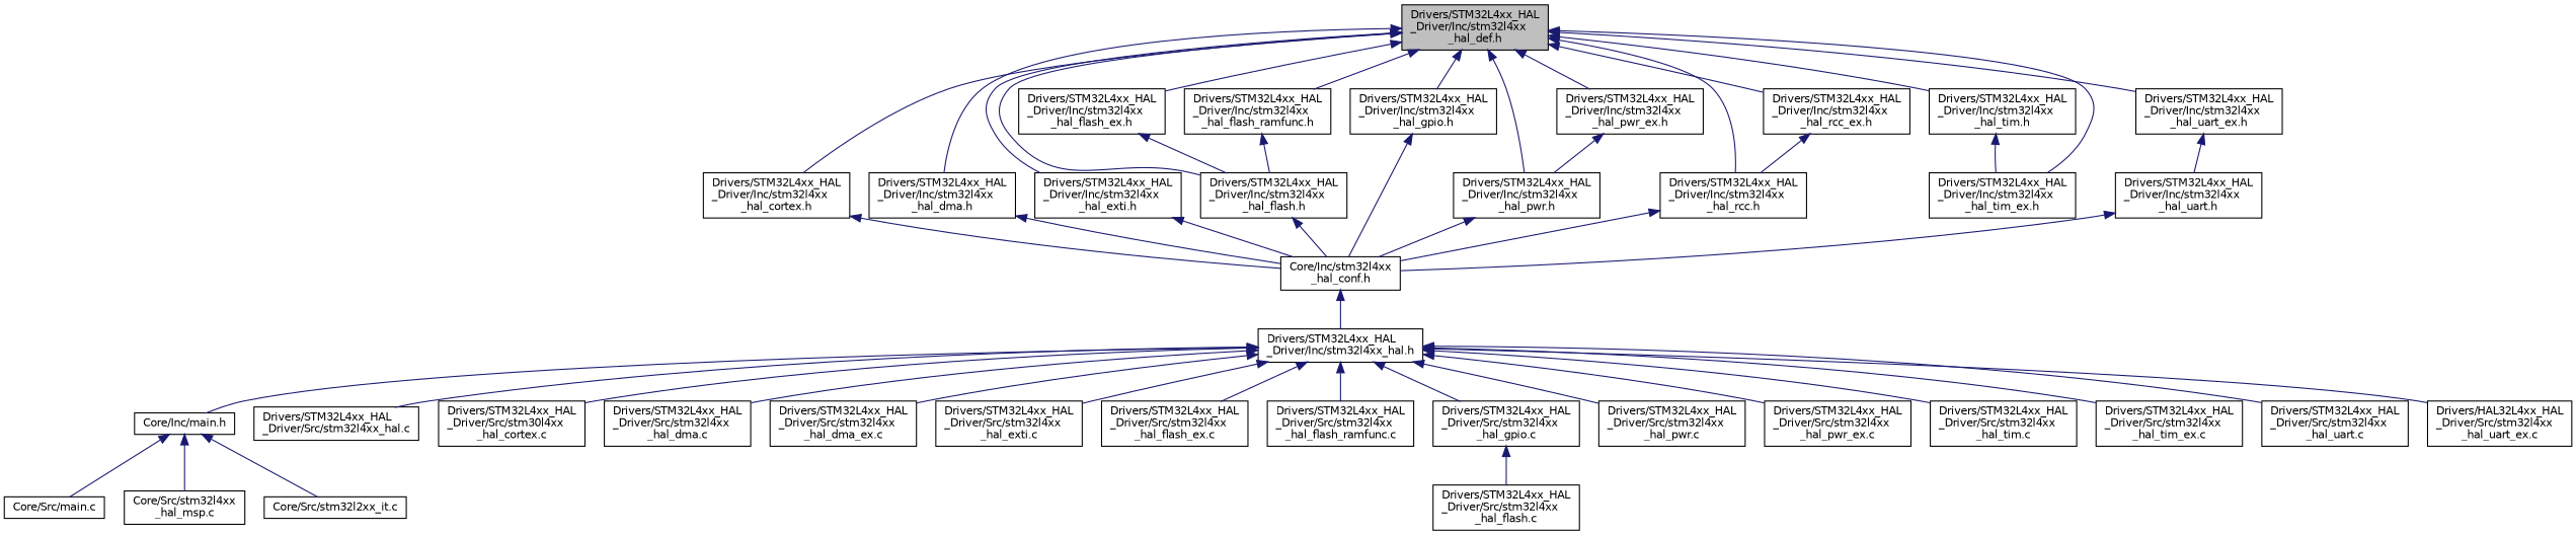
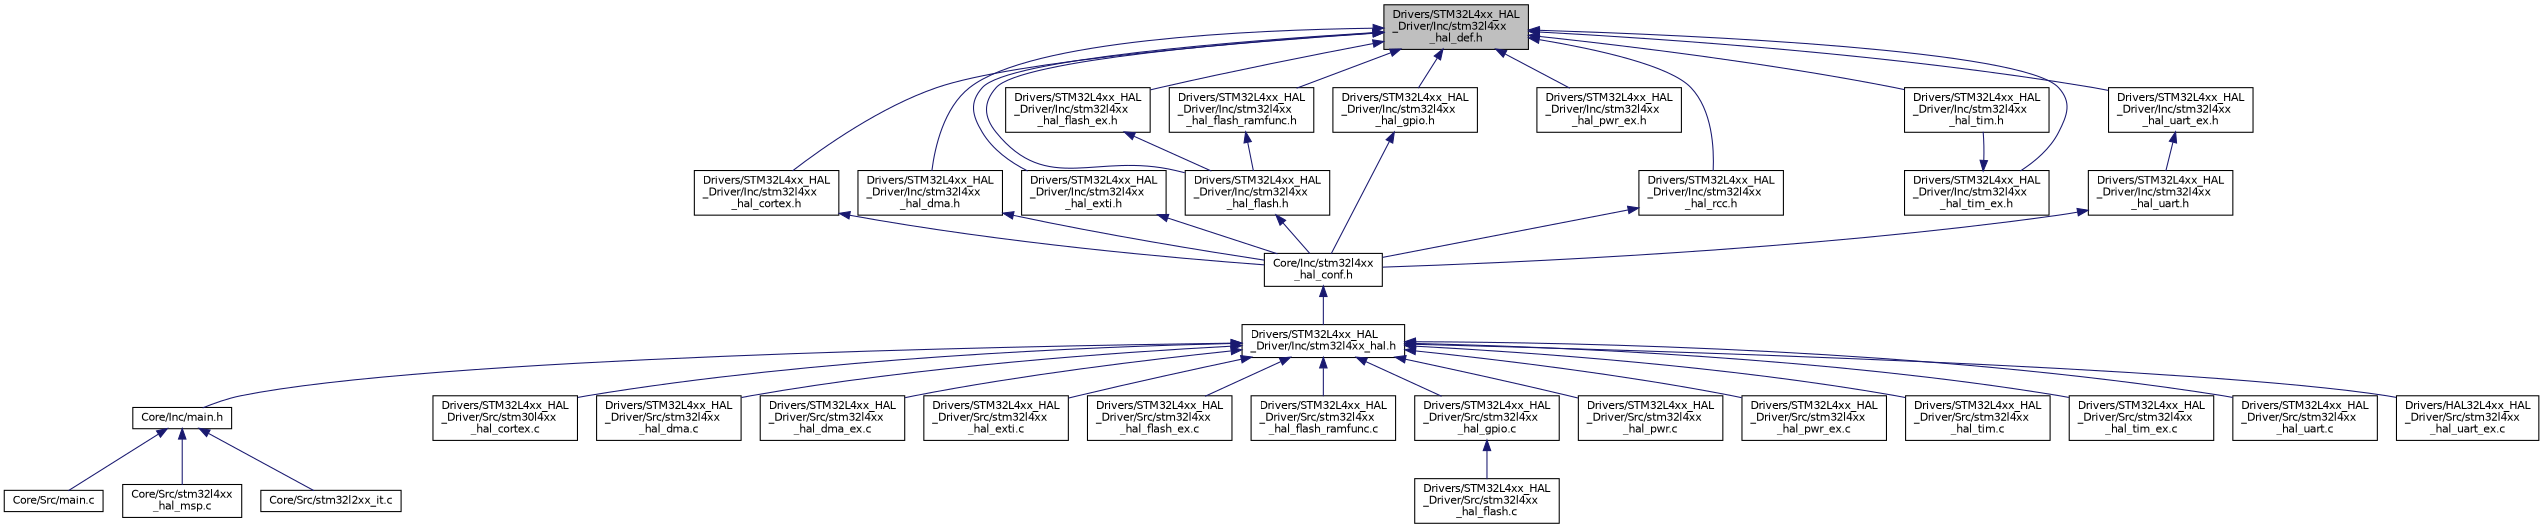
  digraph {
    fontname="DejaVu Sans"
    node [color=black fillcolor=white fontname="DejaVu Sans" fontsize=10 shape=record style=filled]
    edge [color=midnightblue dir=back fontname="DejaVu Sans" fontsize=10 labelfontname=Helvetica labelfontsize=10 style=solid]
    n1 [fillcolor=grey75 fontcolor=black height=0.2 label="Drivers/STM32L4xx_HAL\l_Driver/Inc/stm32l4xx\l_hal_def.h" width=0.4]
    n2 [height=0.2 label="Drivers/STM32L4xx_HAL\l_Driver/Inc/stm32l4xx\l_hal_cortex.h" width=0.4]
    n3 [height=0.2 label="Drivers/STM32L4xx_HAL\l_Driver/Inc/stm32l4xx\l_hal_dma.h" width=0.4]
    n4 [height=0.2 label="Drivers/STM32L4xx_HAL\l_Driver/Inc/stm32l4xx\l_hal_exti.h" width=0.4]
    n5 [height=0.2 label="Drivers/STM32L4xx_HAL\l_Driver/Inc/stm32l4xx\l_hal_flash.h" width=0.4]
    n6 [height=0.2 label="Drivers/STM32L4xx_HAL\l_Driver/Inc/stm32l4xx\l_hal_flash_ex.h" width=0.4]
    n7 [height=0.2 label="Drivers/STM32L4xx_HAL\l_Driver/Inc/stm32l4xx\l_hal_flash_ramfunc.h" width=0.4]
    n8 [height=0.2 label="Drivers/STM32L4xx_HAL\l_Driver/Inc/stm32l4xx\l_hal_gpio.h" width=0.4]
-   n9 [height=0.2 label="Drivers/STM32L4xx_HAL\l_Driver/Inc/stm32l4xx\l_hal_pwr.h" width=0.4]
    n10 [height=0.2 label="Drivers/STM32L4xx_HAL\l_Driver/Inc/stm32l4xx\l_hal_pwr_ex.h" width=0.4]
    n11 [height=0.2 label="Drivers/STM32L4xx_HAL\l_Driver/Inc/stm32l4xx\l_hal_rcc.h" width=0.4]
-   n12 [height=0.2 label="Drivers/STM32L4xx_HAL\l_Driver/Inc/stm32l4xx\l_hal_rcc_ex.h" width=0.4]
    n13 [height=0.2 label="Drivers/STM32L4xx_HAL\l_Driver/Inc/stm32l4xx\l_hal_tim.h" width=0.4]
    n14 [height=0.2 label="Drivers/STM32L4xx_HAL\l_Driver/Inc/stm32l4xx\l_hal_tim_ex.h" width=0.4]
    n15 [height=0.2 label="Drivers/STM32L4xx_HAL\l_Driver/Inc/stm32l4xx\l_hal_uart_ex.h" width=0.4]
    n16 [height=0.2 label="Core/Inc/stm32l4xx\l_hal_conf.h" width=0.4]
    n17 [height=0.2 label="Drivers/STM32L4xx_HAL\l_Driver/Inc/stm32l4xx\l_hal_uart.h" width=0.4]
    n18 [height=0.2 label="Drivers/STM32L4xx_HAL\l_Driver/Inc/stm32l4xx_hal.h" width=0.4]
    n19 [height=0.2 label="Core/Inc/main.h" width=0.4]
-   n20 [height=0.2 label="Drivers/STM32L4xx_HAL\l_Driver/Src/stm32l4xx_hal.c" width=0.4]
    n21 [height=0.2 label="Drivers/STM32L4xx_HAL\l_Driver/Src/stm30l4xx\l_hal_cortex.c" width=0.4]
    n22 [height=0.2 label="Drivers/STM32L4xx_HAL\l_Driver/Src/stm32l4xx\l_hal_dma.c" width=0.4]
    n23 [height=0.2 label="Drivers/STM32L4xx_HAL\l_Driver/Src/stm32l4xx\l_hal_dma_ex.c" width=0.4]
    n24 [height=0.2 label="Drivers/STM32L4xx_HAL\l_Driver/Src/stm32l4xx\l_hal_exti.c" width=0.4]
    n25 [height=0.2 label="Drivers/STM32L4xx_HAL\l_Driver/Src/stm32l4xx\l_hal_flash_ex.c" width=0.4]
    n26 [height=0.2 label="Drivers/STM32L4xx_HAL\l_Driver/Src/stm32l4xx\l_hal_flash_ramfunc.c" width=0.4]
    n27 [height=0.2 label="Drivers/STM32L4xx_HAL\l_Driver/Src/stm32l4xx\l_hal_gpio.c" width=0.4]
    n28 [height=0.2 label="Drivers/STM32L4xx_HAL\l_Driver/Src/stm32l4xx\l_hal_pwr.c" width=0.4]
    n29 [height=0.2 label="Drivers/STM32L4xx_HAL\l_Driver/Src/stm32l4xx\l_hal_pwr_ex.c" width=0.4]
    n30 [height=0.2 label="Drivers/STM32L4xx_HAL\l_Driver/Src/stm32l4xx\l_hal_tim.c" width=0.4]
    n31 [height=0.2 label="Drivers/STM32L4xx_HAL\l_Driver/Src/stm32l4xx\l_hal_tim_ex.c" width=0.4]
    n32 [height=0.2 label="Drivers/STM32L4xx_HAL\l_Driver/Src/stm32l4xx\l_hal_uart.c" width=0.4]
    n33 [height=0.2 label="Drivers/HAL32L4xx_HAL\l_Driver/Src/stm32l4xx\l_hal_uart_ex.c" width=0.4]
    n34 [height=0.2 label="Core/Src/main.c" width=0.4]
    n35 [height=0.2 label="Core/Src/stm32l4xx\l_hal_msp.c" width=0.4]
    n36 [height=0.2 label="Core/Src/stm32l2xx_it.c" width=0.4]
    n37 [height=0.2 label="Drivers/STM32L4xx_HAL\l_Driver/Src/stm32l4xx\l_hal_flash.c" width=0.4]
    n1 -> n2
    n1 -> n3
    n1 -> n4
    n1 -> n5
    n1 -> n6
    n1 -> n7
    n1 -> n8
-   n1 -> n9
    n1 -> n10
    n1 -> n11
-   n1 -> n12
    n1 -> n13
    n1 -> n14
    n1 -> n15
    n2 -> n16
    n3 -> n16
    n4 -> n16
    n5 -> n16
    n6 -> n5
    n7 -> n5
    n8 -> n16
-   n9 -> n16
-   n10 -> n9
    n11 -> n16
-   n12 -> n11
-   n13 -> n14
+   n14 -> n13
    n15 -> n17
    n16 -> n18
    n17 -> n16
    n18 -> n19
-   n18 -> n20
    n18 -> n21
    n18 -> n22
    n18 -> n23
    n18 -> n24
    n18 -> n25
    n18 -> n26
    n18 -> n27
    n18 -> n28
    n18 -> n29
    n18 -> n30
    n18 -> n31
    n18 -> n32
    n18 -> n33
    n19 -> n34
    n19 -> n35
    n19 -> n36
    n27 -> n37
  }
